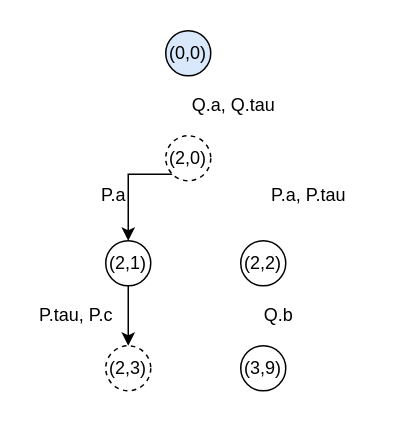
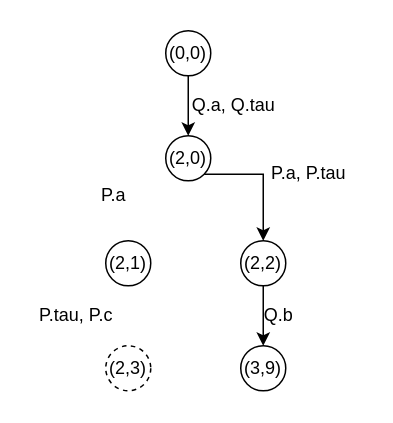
  <mxCell id="0" />
  <mxCell id="1" parent="0" />
- <mxCell id="3" value="(0,0)" style="ellipse;whiteSpace=wrap;html=1;aspect=fixed;fillColor=#dae8fc;" vertex="1" parent="1"><mxGeometry x="110" y="20" width="30" height="30" as="geometry" /></mxCell>
+ <mxCell id="2" style="edgeStyle=orthogonalEdgeStyle;rounded=0;orthogonalLoop=1;jettySize=auto;html=1;entryX=0.5;entryY=0;entryDx=0;entryDy=0;" edge="1" parent="1" source="3" target="7"><mxGeometry relative="1" as="geometry" /></mxCell>
+ <mxCell id="3" value="(0,0)" style="ellipse;whiteSpace=wrap;html=1;aspect=fixed;" vertex="1" parent="1"><mxGeometry x="110" y="20" width="30" height="30" as="geometry" /></mxCell>
  <mxCell id="4" value="Q.a, Q.tau" style="text;html=1;align=center;verticalAlign=middle;resizable=0;points=[];autosize=1;strokeColor=none;fillColor=none;" vertex="1" parent="1"><mxGeometry x="120" y="60" width="70" height="20" as="geometry" /></mxCell>
- <mxCell id="5" style="edgeStyle=orthogonalEdgeStyle;rounded=0;orthogonalLoop=1;jettySize=auto;html=1;exitX=0;exitY=1;exitDx=0;exitDy=0;entryX=0.5;entryY=0;entryDx=0;entryDy=0;" edge="1" parent="1" source="7" target="9"><mxGeometry relative="1" as="geometry" /></mxCell>
- <mxCell id="7" value="(2,0)" style="ellipse;whiteSpace=wrap;html=1;aspect=fixed;dashed=1;" vertex="1" parent="1"><mxGeometry x="110" y="90" width="30" height="30" as="geometry" /></mxCell>
- <mxCell id="8" style="edgeStyle=orthogonalEdgeStyle;rounded=0;orthogonalLoop=1;jettySize=auto;html=1;entryX=0.5;entryY=0;entryDx=0;entryDy=0;" edge="1" parent="1" source="9" target="14"><mxGeometry relative="1" as="geometry"><mxPoint x="85" y="230" as="targetPoint" /></mxGeometry></mxCell>
+ <mxCell id="6" style="edgeStyle=orthogonalEdgeStyle;rounded=0;orthogonalLoop=1;jettySize=auto;html=1;exitX=1;exitY=1;exitDx=0;exitDy=0;entryX=0.5;entryY=0;entryDx=0;entryDy=0;" edge="1" parent="1" source="7" target="11"><mxGeometry relative="1" as="geometry" /></mxCell>
+ <mxCell id="7" value="(2,0)" style="ellipse;whiteSpace=wrap;html=1;aspect=fixed;" vertex="1" parent="1"><mxGeometry x="110" y="90" width="30" height="30" as="geometry" /></mxCell>
  <mxCell id="9" value="(2,1)" style="ellipse;whiteSpace=wrap;html=1;aspect=fixed;" vertex="1" parent="1"><mxGeometry x="70" y="160" width="30" height="30" as="geometry" /></mxCell>
+ <mxCell id="10" style="edgeStyle=orthogonalEdgeStyle;rounded=0;orthogonalLoop=1;jettySize=auto;html=1;entryX=0.5;entryY=0;entryDx=0;entryDy=0;" edge="1" parent="1" source="11" target="16"><mxGeometry relative="1" as="geometry" /></mxCell>
  <mxCell id="11" value="(2,2)" style="ellipse;whiteSpace=wrap;html=1;aspect=fixed;" vertex="1" parent="1"><mxGeometry x="160" y="160" width="30" height="30" as="geometry" /></mxCell>
- <mxCell id="12" value="P.a, P.tau" style="text;html=1;align=center;verticalAlign=middle;resizable=0;points=[];autosize=1;strokeColor=none;fillColor=none;" vertex="1" parent="1"><mxGeometry x="170" y="120" width="70" height="20" as="geometry" /></mxCell>
+ <mxCell id="12" value="P.a, P.tau" style="text;html=1;align=center;verticalAlign=middle;resizable=0;points=[];autosize=1;strokeColor=none;fillColor=none;" vertex="1" parent="1"><mxGeometry x="170" y="105" width="70" height="20" as="geometry" /></mxCell>
  <mxCell id="13" value="P.a" style="text;html=1;align=center;verticalAlign=middle;resizable=0;points=[];autosize=1;strokeColor=none;fillColor=none;" vertex="1" parent="1"><mxGeometry x="60" y="120" width="30" height="20" as="geometry" /></mxCell>
  <mxCell id="14" value="(2,3)" style="ellipse;whiteSpace=wrap;html=1;aspect=fixed;dashed=1;" vertex="1" parent="1"><mxGeometry x="70" y="230" width="30" height="30" as="geometry" /></mxCell>
  <mxCell id="15" value="P.tau, P.c" style="text;html=1;align=center;verticalAlign=middle;resizable=0;points=[];autosize=1;strokeColor=none;fillColor=none;" vertex="1" parent="1"><mxGeometry x="20" y="200" width="60" height="20" as="geometry" /></mxCell>
  <mxCell id="16" value="(3,9)" style="ellipse;whiteSpace=wrap;html=1;aspect=fixed;" vertex="1" parent="1"><mxGeometry x="160" y="230" width="30" height="30" as="geometry" /></mxCell>
  <mxCell id="17" value="Q.b" style="text;html=1;align=center;verticalAlign=middle;resizable=0;points=[];autosize=1;strokeColor=none;fillColor=none;" vertex="1" parent="1"><mxGeometry x="170" y="200" width="30" height="20" as="geometry" /></mxCell>
